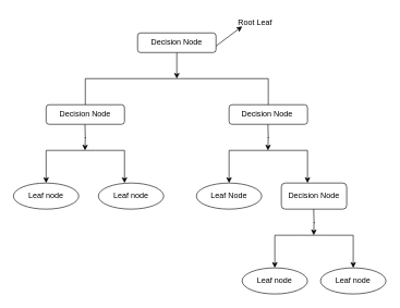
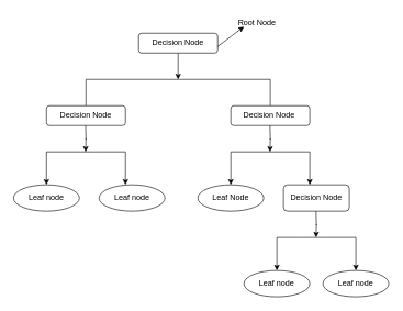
  <mxCell id="0" />
  <mxCell id="1" parent="0" />
  <mxCell id="2" style="edgeStyle=orthogonalEdgeStyle;rounded=0;orthogonalLoop=1;jettySize=auto;html=1;exitX=0.5;exitY=1;exitDx=0;exitDy=0;" edge="1" parent="1" source="3"><mxGeometry relative="1" as="geometry"><mxPoint x="270" y="120" as="targetPoint" /></mxGeometry></mxCell>
  <mxCell id="3" value="Decision Node" style="rounded=1;whiteSpace=wrap;html=1;" vertex="1" parent="1"><mxGeometry x="210" y="50" width="120" height="30" as="geometry" /></mxCell>
  <mxCell id="4" value="" style="endArrow=none;html=1;rounded=0;" edge="1" parent="1"><mxGeometry width="50" height="50" relative="1" as="geometry"><mxPoint x="130" y="120" as="sourcePoint" /><mxPoint x="410" y="120" as="targetPoint" /><Array as="points"><mxPoint x="275" y="120" /></Array></mxGeometry></mxCell>
  <mxCell id="5" value="" style="endArrow=classic;html=1;rounded=0;startArrow=none;" edge="1" parent="1" source="7"><mxGeometry width="50" height="50" relative="1" as="geometry"><mxPoint x="130" y="120" as="sourcePoint" /><mxPoint x="130" y="160" as="targetPoint" /></mxGeometry></mxCell>
  <mxCell id="6" value="" style="endArrow=classic;html=1;rounded=0;startArrow=none;" edge="1" parent="1" source="9"><mxGeometry width="50" height="50" relative="1" as="geometry"><mxPoint x="410" y="120" as="sourcePoint" /><mxPoint x="410" y="160" as="targetPoint" /></mxGeometry></mxCell>
  <mxCell id="7" value="Decision Node" style="rounded=1;whiteSpace=wrap;html=1;" vertex="1" parent="1"><mxGeometry x="70" y="160" width="120" height="30" as="geometry" /></mxCell>
  <mxCell id="8" value="" style="endArrow=none;html=1;rounded=0;" edge="1" parent="1" target="7"><mxGeometry width="50" height="50" relative="1" as="geometry"><mxPoint x="130" y="120" as="sourcePoint" /><mxPoint x="130" y="160" as="targetPoint" /></mxGeometry></mxCell>
  <mxCell id="9" value="Decision Node&amp;nbsp;" style="rounded=1;whiteSpace=wrap;html=1;" vertex="1" parent="1"><mxGeometry x="350" y="160" width="120" height="30" as="geometry" /></mxCell>
  <mxCell id="10" value="" style="endArrow=none;html=1;rounded=0;" edge="1" parent="1" target="9"><mxGeometry width="50" height="50" relative="1" as="geometry"><mxPoint x="410" y="120" as="sourcePoint" /><mxPoint x="410" y="160" as="targetPoint" /></mxGeometry></mxCell>
  <mxCell id="11" value="Leaf node" style="ellipse;whiteSpace=wrap;html=1;" vertex="1" parent="1"><mxGeometry x="20" y="280" width="100" height="40" as="geometry" /></mxCell>
  <mxCell id="12" style="edgeStyle=orthogonalEdgeStyle;rounded=0;orthogonalLoop=1;jettySize=auto;html=1;exitX=0.5;exitY=1;exitDx=0;exitDy=0;" edge="1" parent="1"><mxGeometry relative="1" as="geometry"><mxPoint x="409.5" y="230" as="targetPoint" /><mxPoint x="409.5" y="190" as="sourcePoint" /></mxGeometry></mxCell>
  <mxCell id="13" value="" style="endArrow=none;html=1;rounded=0;" edge="1" parent="1"><mxGeometry width="50" height="50" relative="1" as="geometry"><mxPoint x="70" y="230" as="sourcePoint" /><mxPoint x="190" y="230" as="targetPoint" /><Array as="points"><mxPoint x="145" y="230" /></Array></mxGeometry></mxCell>
  <mxCell id="14" value="" style="endArrow=classic;html=1;rounded=0;" edge="1" parent="1"><mxGeometry width="50" height="50" relative="1" as="geometry"><mxPoint x="70" y="230" as="sourcePoint" /><mxPoint x="70" y="280" as="targetPoint" /></mxGeometry></mxCell>
  <mxCell id="15" value="" style="endArrow=classic;html=1;rounded=0;" edge="1" parent="1"><mxGeometry width="50" height="50" relative="1" as="geometry"><mxPoint x="190" y="230" as="sourcePoint" /><mxPoint x="190" y="280" as="targetPoint" /></mxGeometry></mxCell>
  <mxCell id="16" value="Leaf node" style="ellipse;whiteSpace=wrap;html=1;" vertex="1" parent="1"><mxGeometry x="150" y="280" width="100" height="40" as="geometry" /></mxCell>
  <mxCell id="17" style="edgeStyle=orthogonalEdgeStyle;rounded=0;orthogonalLoop=1;jettySize=auto;html=1;exitX=0.5;exitY=1;exitDx=0;exitDy=0;" edge="1" parent="1"><mxGeometry relative="1" as="geometry"><mxPoint x="129.5" y="230" as="targetPoint" /><mxPoint x="129.5" y="190" as="sourcePoint" /></mxGeometry></mxCell>
  <mxCell id="18" value="" style="endArrow=none;html=1;rounded=0;" edge="1" parent="1"><mxGeometry width="50" height="50" relative="1" as="geometry"><mxPoint x="350" y="230" as="sourcePoint" /><mxPoint x="470" y="230" as="targetPoint" /><Array as="points"><mxPoint x="425" y="230" /></Array></mxGeometry></mxCell>
  <mxCell id="19" value="Leaf Node" style="ellipse;whiteSpace=wrap;html=1;" vertex="1" parent="1"><mxGeometry x="300" y="280" width="100" height="40" as="geometry" /></mxCell>
  <mxCell id="20" value="" style="endArrow=classic;html=1;rounded=0;" edge="1" parent="1"><mxGeometry width="50" height="50" relative="1" as="geometry"><mxPoint x="350" y="230" as="sourcePoint" /><mxPoint x="350" y="280" as="targetPoint" /></mxGeometry></mxCell>
  <mxCell id="21" value="Decision Node" style="rounded=1;whiteSpace=wrap;html=1;" vertex="1" parent="1"><mxGeometry x="430" y="280" width="100" height="40" as="geometry" /></mxCell>
  <mxCell id="22" value="" style="endArrow=classic;html=1;rounded=0;" edge="1" parent="1"><mxGeometry width="50" height="50" relative="1" as="geometry"><mxPoint x="470" y="230" as="sourcePoint" /><mxPoint x="470" y="280" as="targetPoint" /></mxGeometry></mxCell>
  <mxCell id="23" style="edgeStyle=orthogonalEdgeStyle;rounded=0;orthogonalLoop=1;jettySize=auto;html=1;exitX=0.5;exitY=1;exitDx=0;exitDy=0;" edge="1" parent="1"><mxGeometry relative="1" as="geometry"><mxPoint x="479.5" y="360" as="targetPoint" /><mxPoint x="479.5" y="320" as="sourcePoint" /></mxGeometry></mxCell>
  <mxCell id="24" value="" style="endArrow=none;html=1;rounded=0;" edge="1" parent="1"><mxGeometry width="50" height="50" relative="1" as="geometry"><mxPoint x="420" y="360" as="sourcePoint" /><mxPoint x="540" y="360" as="targetPoint" /><Array as="points"><mxPoint x="460" y="360" /><mxPoint x="495" y="360" /></Array></mxGeometry></mxCell>
  <mxCell id="25" value="" style="endArrow=classic;html=1;rounded=0;" edge="1" parent="1"><mxGeometry width="50" height="50" relative="1" as="geometry"><mxPoint x="420" y="360" as="sourcePoint" /><mxPoint x="420" y="410" as="targetPoint" /></mxGeometry></mxCell>
  <mxCell id="26" value="" style="endArrow=classic;html=1;rounded=0;" edge="1" parent="1"><mxGeometry width="50" height="50" relative="1" as="geometry"><mxPoint x="540" y="360" as="sourcePoint" /><mxPoint x="540" y="410" as="targetPoint" /></mxGeometry></mxCell>
  <mxCell id="27" value="Leaf node" style="ellipse;whiteSpace=wrap;html=1;" vertex="1" parent="1"><mxGeometry x="370" y="410" width="100" height="40" as="geometry" /></mxCell>
  <mxCell id="28" value="Leaf node" style="ellipse;whiteSpace=wrap;html=1;" vertex="1" parent="1"><mxGeometry x="490" y="410" width="100" height="40" as="geometry" /></mxCell>
- <mxCell id="29" value="Root Leaf" style="text;html=1;strokeColor=none;fillColor=none;align=center;verticalAlign=middle;whiteSpace=wrap;rounded=0;" vertex="1" parent="1"><mxGeometry x="360" y="20" width="60" height="30" as="geometry" /></mxCell>
+ <mxCell id="29" value="Root Node" style="text;html=1;strokeColor=none;fillColor=none;align=center;verticalAlign=middle;whiteSpace=wrap;rounded=0;" vertex="1" parent="1"><mxGeometry x="360" y="20" width="60" height="30" as="geometry" /></mxCell>
  <mxCell id="30" value="" style="endArrow=classic;html=1;rounded=0;" edge="1" parent="1"><mxGeometry width="50" height="50" relative="1" as="geometry"><mxPoint x="330" y="70" as="sourcePoint" /><mxPoint x="370" y="40" as="targetPoint" /></mxGeometry></mxCell>
